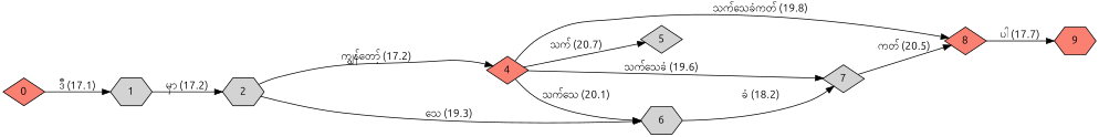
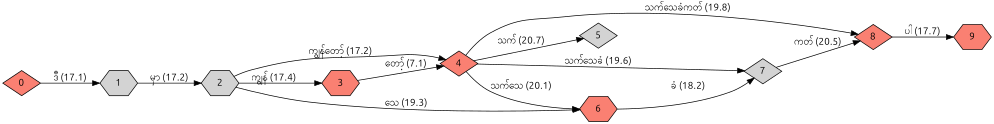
  digraph {
    fontname=Ubuntu
    rankdir=LR
    node [fillcolor=salmon fontname=Ubuntu shape=hexagon style=filled]
    edge [fontname=Ubuntu]
    1 [fillcolor=lightgrey]
    0 [shape=diamond]
    2 [fillcolor=lightgrey]
+   3
    4 [shape=diamond]
-   6 [fillcolor=lightgrey]
+   6
    5 [fillcolor=lightgrey shape=diamond]
    7 [fillcolor=lightgrey shape=diamond]
    8 [shape=diamond]
    9
    1 -> 2 [label="မှာ (17.2)"]
    0 -> 1 [label="ဒီ (17.1)"]
+   2 -> 3 [label="ကျွန် (17.4)"]
    2 -> 4 [label="ကျွန်တော့် (17.2)"]
    2 -> 6 [label="သေ (19.3)"]
+   3 -> 4 [label="တော့် (7.1)"]
    4 -> 6 [label="သက်သေ (20.1)"]
    4 -> 5 [label="သက် (20.7)"]
    4 -> 7 [label="သက်သေခံ (19.6)"]
    4 -> 8 [label="သက်သေခံကတ် (19.8)"]
    6 -> 7 [label="ခံ (18.2)"]
    7 -> 8 [label="ကတ် (20.5)"]
    8 -> 9 [label="ပါ (17.7)"]
  }
